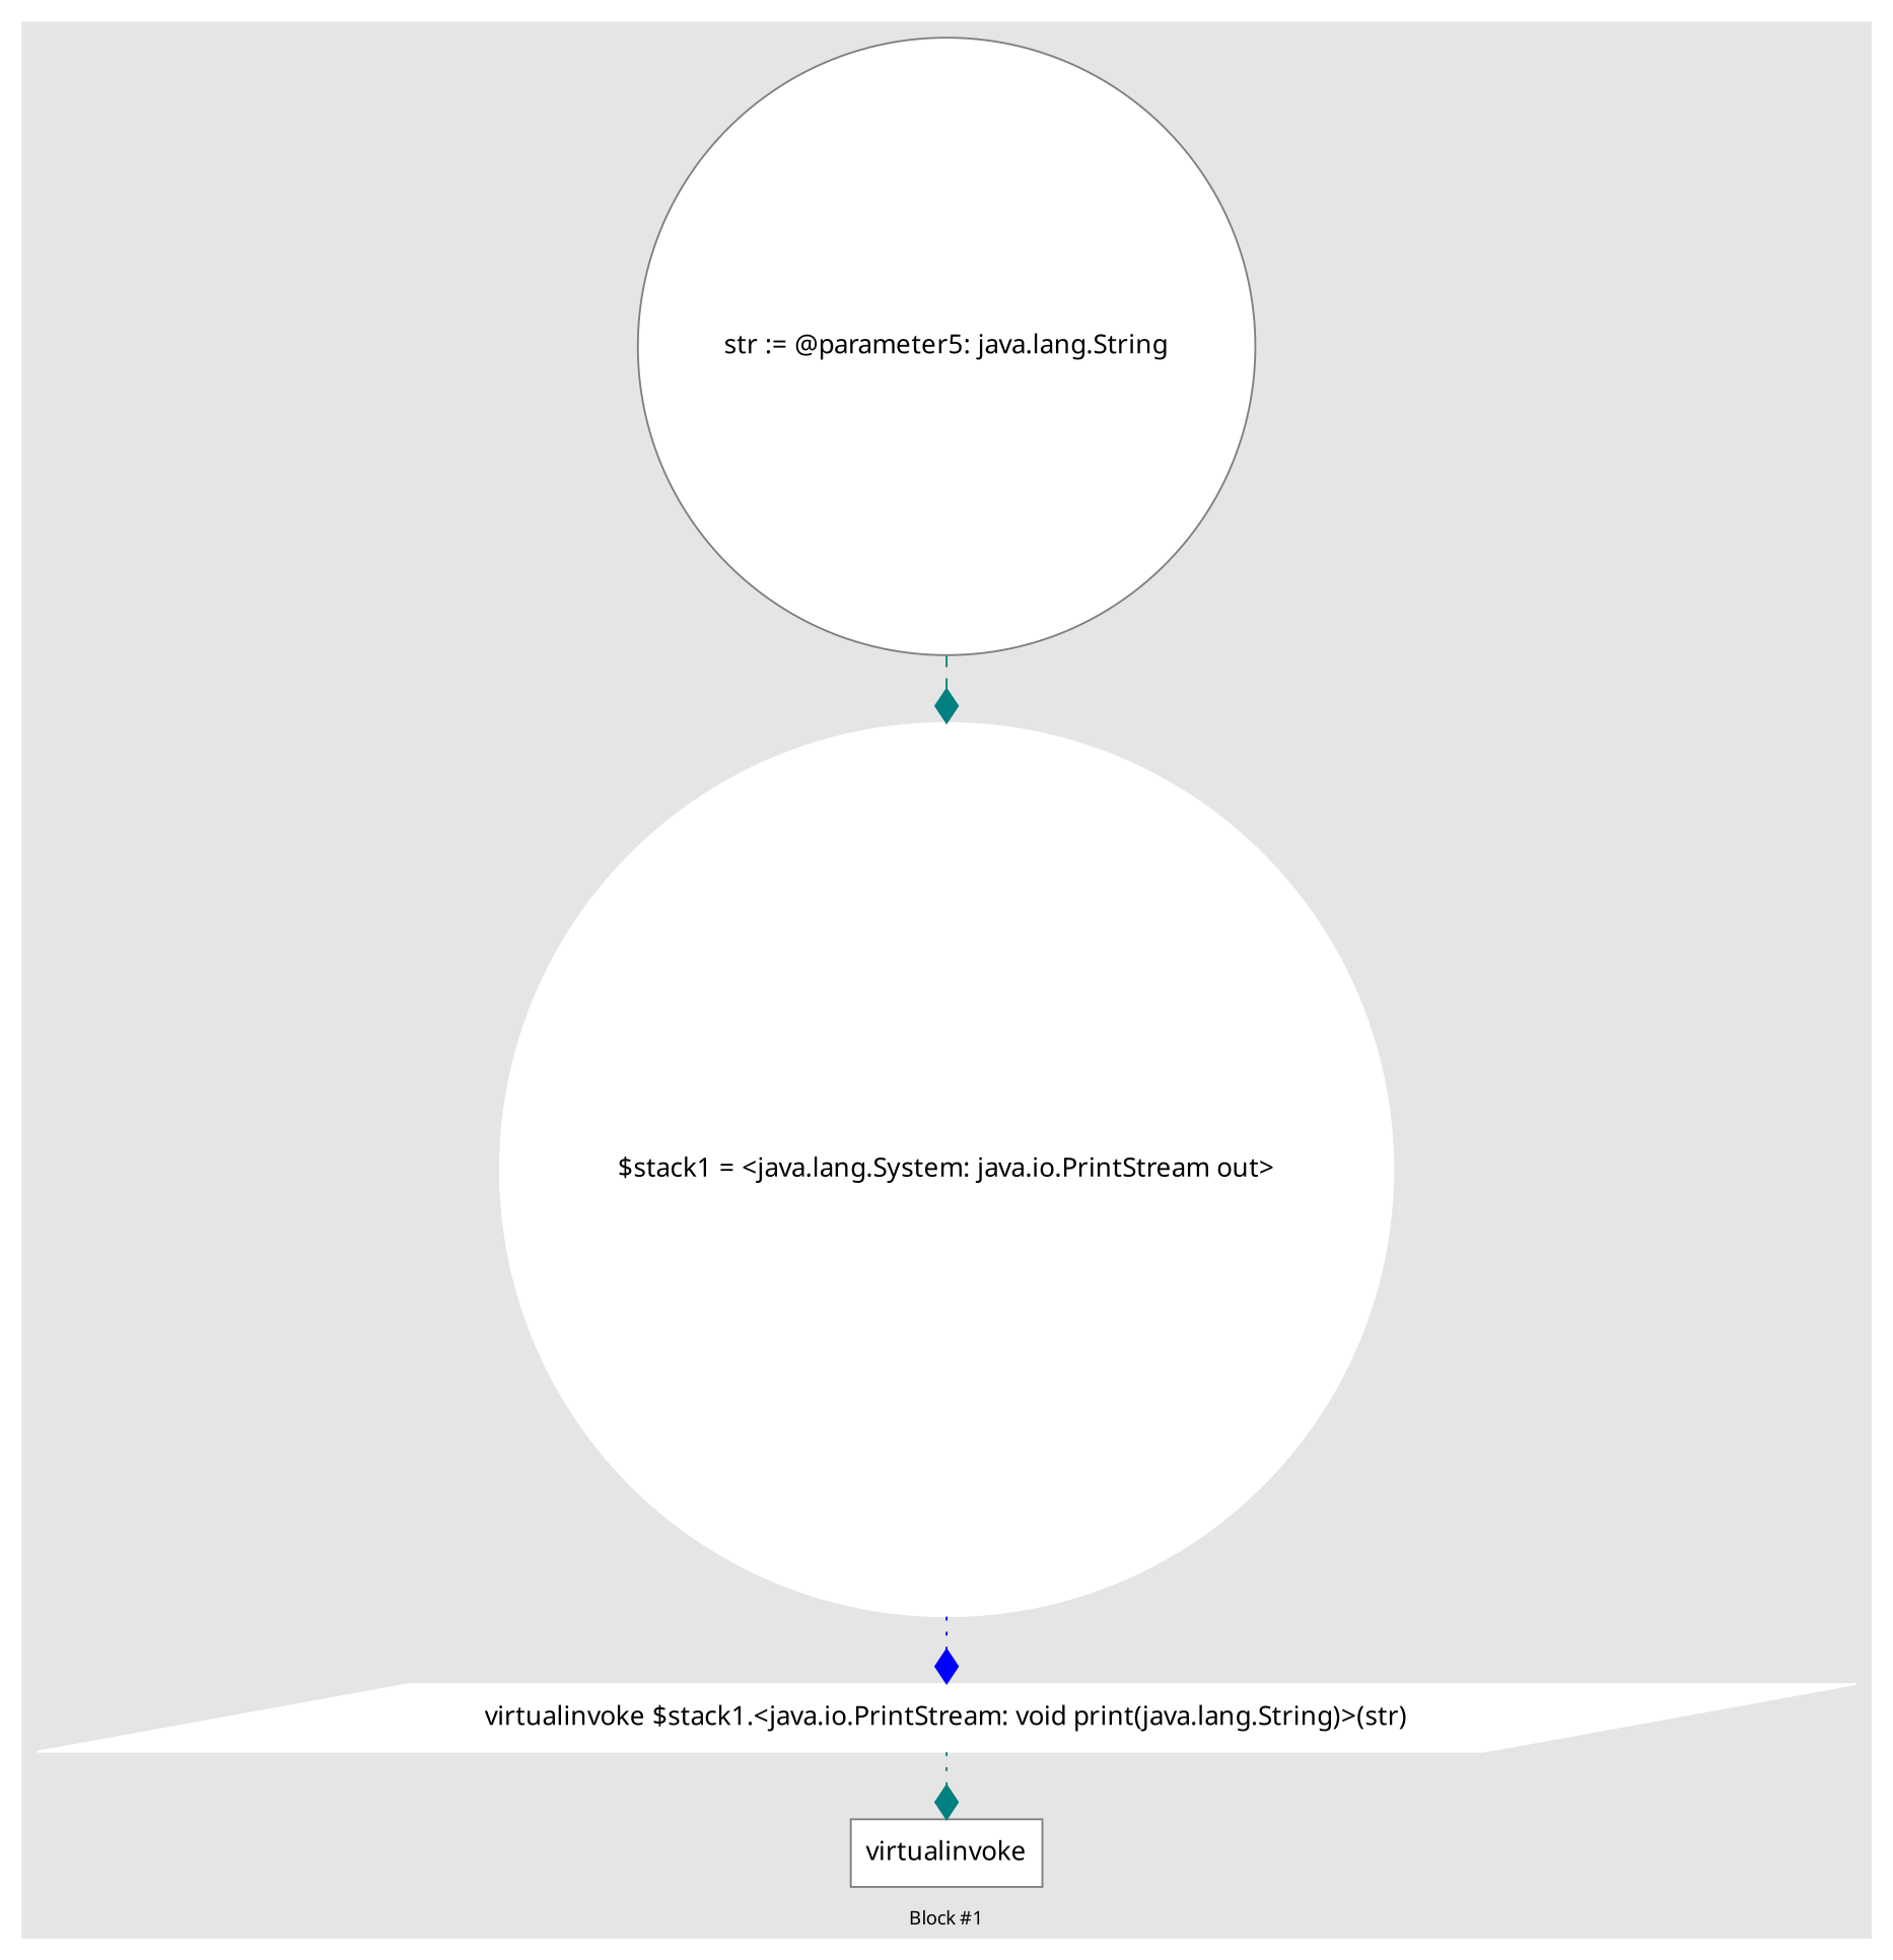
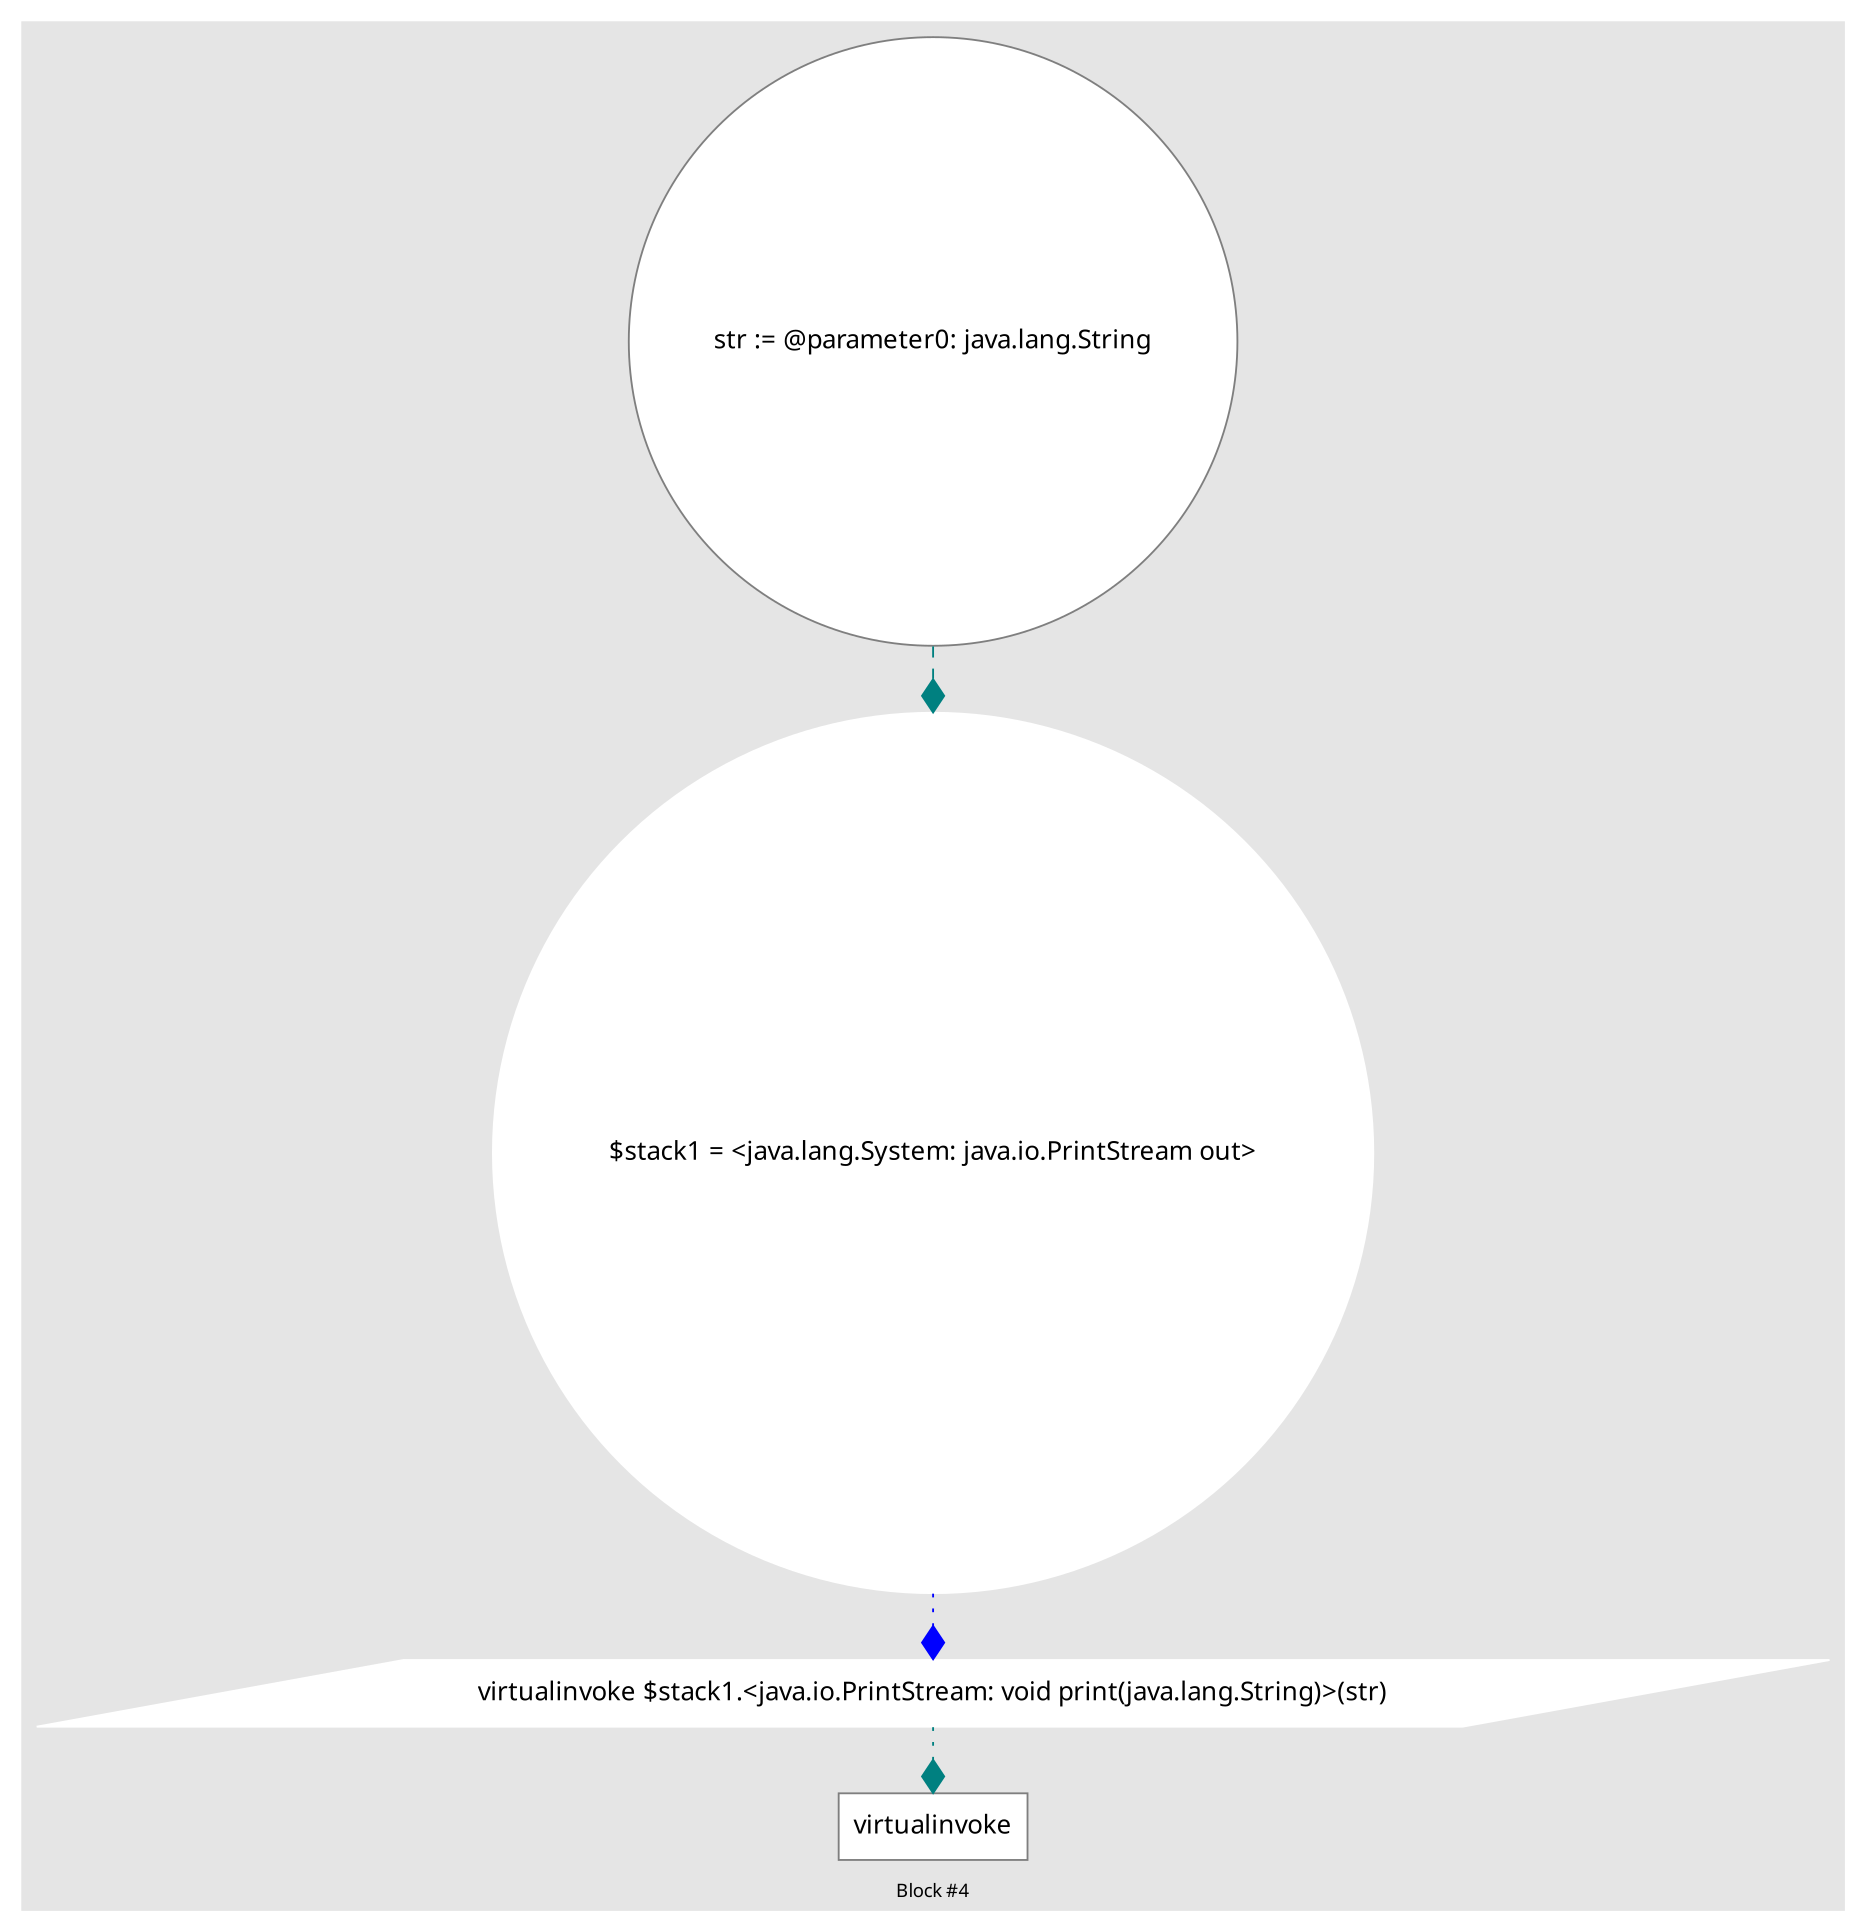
  digraph {
    color=gray90
    compound=true
    fontname="Noto Sans"
    fontsize=10
    labelloc=b
    style=filled
    node [color=grey50 fontname="Noto Sans" shape=circle style=filled]
    edge [arrowhead=diamond arrowsize=1.5 color=teal fontcolor=grey40 fontname="Noto Sans" fontsize=10 style=dotted]
-   n1 [fillcolor=white label="str := @parameter5: java.lang.String"]
+   n1 [fillcolor=white label="str := @parameter0: java.lang.String"]
    n2 [color=white label="$stack1 = &lt;java.lang.System: java.io.PrintStream out&gt;"]
    n3 [color=white label="virtualinvoke $stack1.&lt;java.io.PrintStream: void print(java.lang.String)&gt;(str)" shape=parallelogram]
    n4 [fillcolor=white label=virtualinvoke shape=box]
    subgraph cluster_1 {
-     label="Block #1"
+     label="Block #4"
      n1
      n2
      n3
      n4
    }
    n1 -> n2 [style=dashed]
    n2 -> n3 [color=blue]
    n3 -> n4
  }
